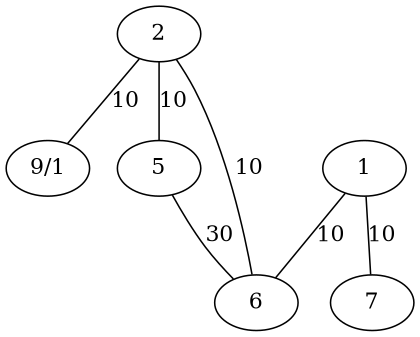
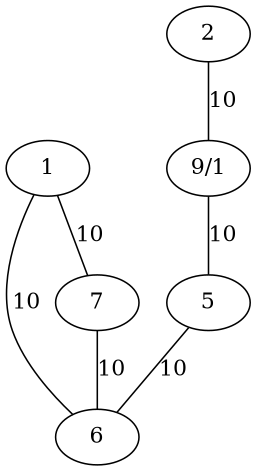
  graph {
    n1 [label="9/1"]
    5
    6
    n4 [label=7]
    1
    2
-   2 -- 5 [label=10]
-   5 -- 6 [label=30]
-   2 -- 6 [label=10]
+   n1 -- 5 [label=10]
+   5 -- 6 [label=10]
+   n4 -- 6 [label=10]
    1 -- 6 [label=10]
    1 -- n4 [label=10]
    2 -- n1 [label=10]
  }
